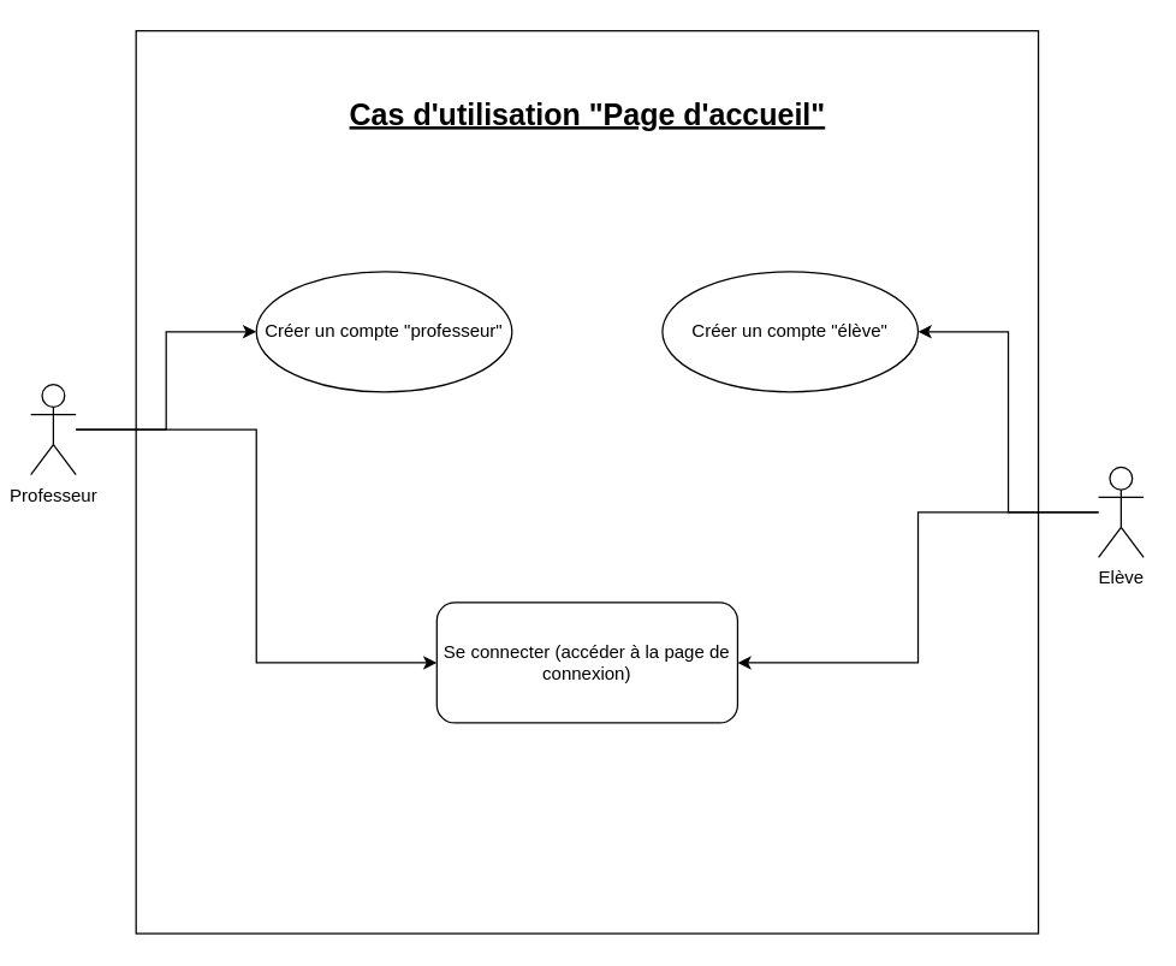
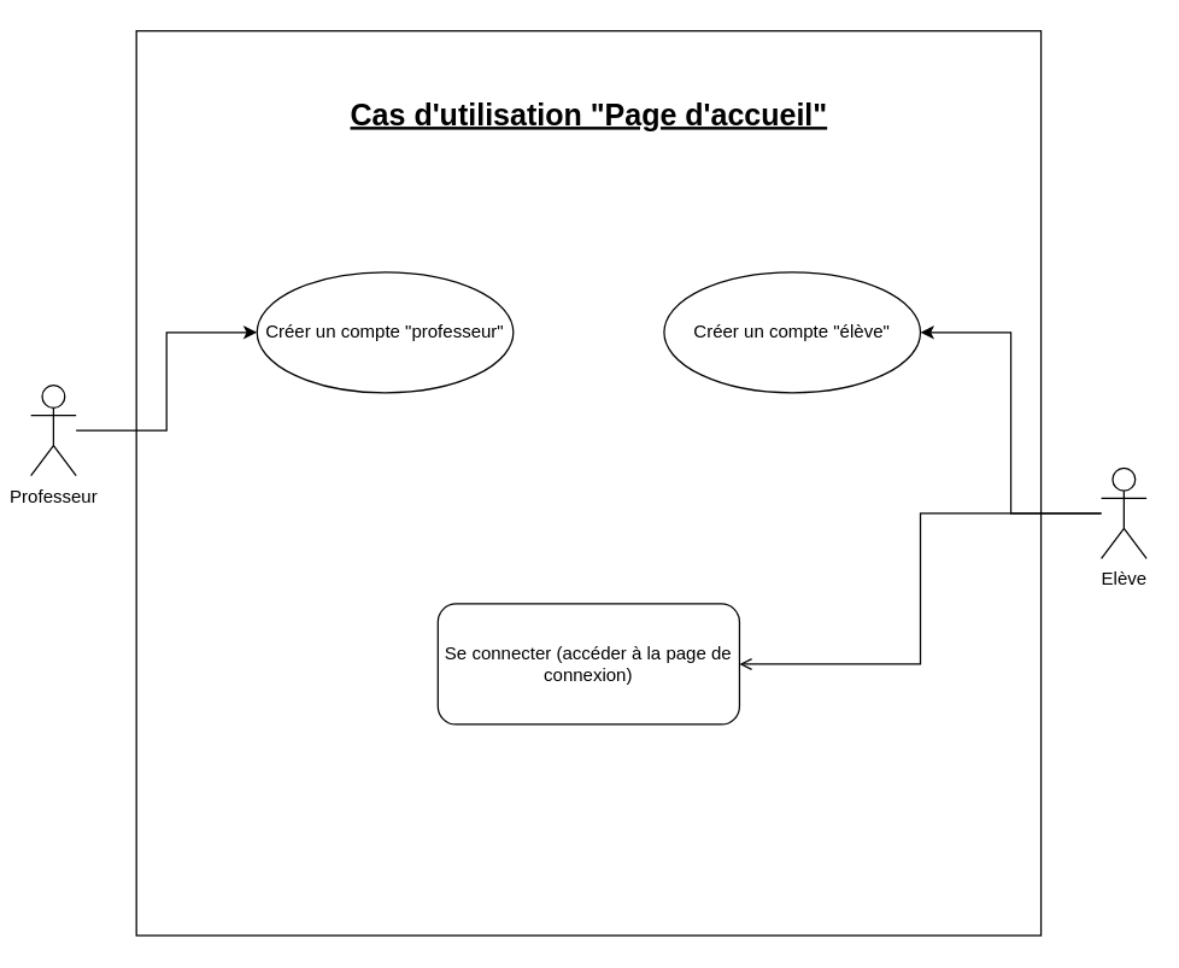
  <mxCell id="0" />
  <mxCell id="1" parent="0" />
  <mxCell id="2" value="" style="whiteSpace=wrap;html=1;aspect=fixed;fontSize=20;" parent="1" vertex="1"><mxGeometry x="90" width="600" height="600" as="geometry" y="20" /></mxCell>
  <mxCell id="3" style="edgeStyle=orthogonalEdgeStyle;rounded=0;orthogonalLoop=1;jettySize=auto;html=1;entryX=0;entryY=0.5;entryDx=0;entryDy=0;" parent="1" source="5" target="6" edge="1"><mxGeometry relative="1" as="geometry" /></mxCell>
- <mxCell id="4" style="edgeStyle=orthogonalEdgeStyle;rounded=0;orthogonalLoop=1;jettySize=auto;html=1;entryX=0;entryY=0.5;entryDx=0;entryDy=0;" parent="1" source="5" target="11" edge="1"><mxGeometry relative="1" as="geometry" /></mxCell>
  <mxCell id="5" value="Professeur" style="shape=umlActor;verticalLabelPosition=bottom;verticalAlign=top;html=1;outlineConnect=0;" parent="1" vertex="1"><mxGeometry x="20" y="255" width="30" height="60" as="geometry" /></mxCell>
  <mxCell id="6" value="Créer un compte &quot;professeur&quot;" style="ellipse;whiteSpace=wrap;html=1;" parent="1" vertex="1"><mxGeometry x="170" y="180" width="170" height="80" as="geometry" /></mxCell>
  <mxCell id="7" value="Créer un compte &quot;élève&quot;" style="ellipse;whiteSpace=wrap;html=1;" parent="1" vertex="1"><mxGeometry x="440" y="180" width="170" height="80" as="geometry" /></mxCell>
  <mxCell id="8" style="edgeStyle=orthogonalEdgeStyle;rounded=0;orthogonalLoop=1;jettySize=auto;html=1;entryX=1;entryY=0.5;entryDx=0;entryDy=0;" parent="1" source="10" target="7" edge="1"><mxGeometry relative="1" as="geometry" /></mxCell>
- <mxCell id="9" style="edgeStyle=orthogonalEdgeStyle;rounded=0;orthogonalLoop=1;jettySize=auto;html=1;entryX=1;entryY=0.5;entryDx=0;entryDy=0;" parent="1" source="10" target="11" edge="1"><mxGeometry relative="1" as="geometry" /></mxCell>
+ <mxCell id="9" style="edgeStyle=orthogonalEdgeStyle;rounded=0;orthogonalLoop=1;jettySize=auto;html=1;entryX=1;entryY=0.5;entryDx=0;entryDy=0;endArrow=open;" parent="1" source="10" target="11" edge="1"><mxGeometry relative="1" as="geometry" /></mxCell>
  <mxCell id="10" value="&lt;div&gt;Elève&lt;/div&gt;" style="shape=umlActor;verticalLabelPosition=bottom;verticalAlign=top;html=1;outlineConnect=0;" parent="1" vertex="1"><mxGeometry x="730" y="310" width="30" height="60" as="geometry" /></mxCell>
  <mxCell id="11" value="Se connecter (accéder à la page de connexion)" style="whiteSpace=wrap;html=1;rounded=1;" parent="1" vertex="1"><mxGeometry x="290" y="400" width="200" height="80" as="geometry" /></mxCell>
  <mxCell id="12" value="Cas d'utilisation &quot;Page d'accueil&quot;" style="text;html=1;align=center;verticalAlign=middle;resizable=0;points=[];autosize=1;strokeColor=none;fontStyle=5;fontSize=20;" parent="1" vertex="1"><mxGeometry x="225" y="60" width="330" height="30" as="geometry" /></mxCell>
